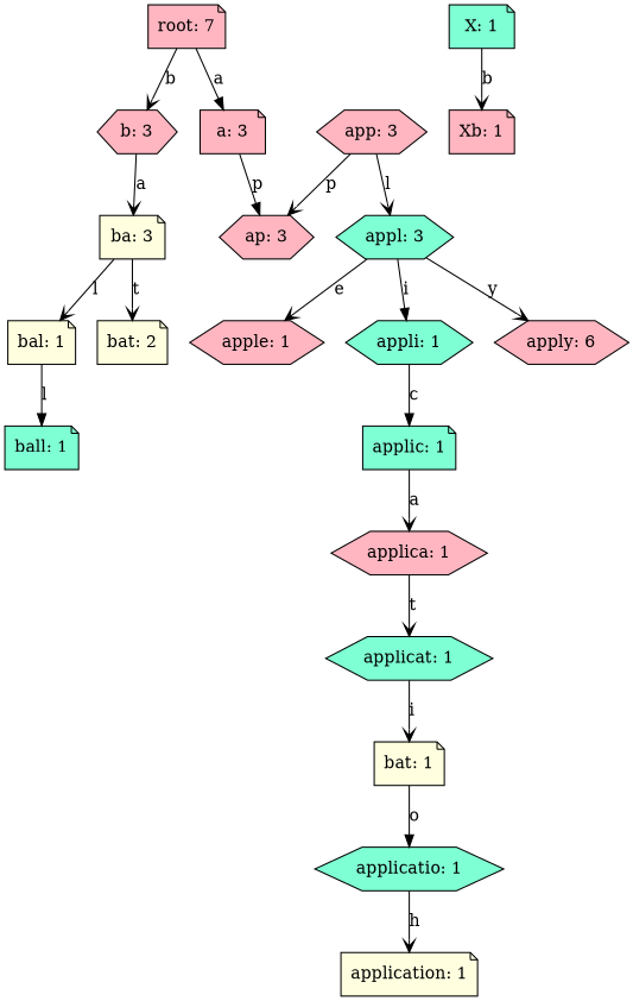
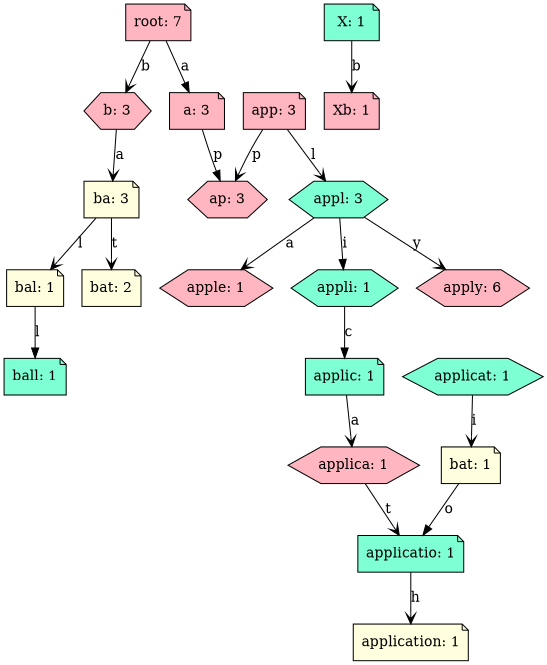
  digraph {
    node [fillcolor=lightpink shape=note style=filled]
    edge [arrowhead=vee]
    n1 [label="root: 7"]
    n2 [label="a: 3"]
    n3 [label="b: 3" shape=hexagon]
    n4 [label="ap: 3" shape=hexagon]
    n5 [fillcolor=lightyellow label="ba: 3"]
    n6 [fillcolor=aquamarine label="X: 1"]
    n7 [label="Xb: 1"]
-   n8 [label="app: 3" shape=hexagon]
+   n8 [label="app: 3"]
    n9 [fillcolor=aquamarine label="appl: 3" shape=hexagon]
    n10 [fillcolor=aquamarine label="appli: 1" shape=hexagon]
    n11 [label="apply: 6" shape=hexagon]
    n12 [label="apple: 1" shape=hexagon]
    n13 [fillcolor=aquamarine label="applic: 1"]
    n14 [label="applica: 1" shape=hexagon]
    n15 [fillcolor=aquamarine label="applicat: 1" shape=hexagon]
    n16 [fillcolor=lightyellow label="bat: 1"]
-   n17 [fillcolor=aquamarine label="applicatio: 1" shape=hexagon]
+   n17 [fillcolor=aquamarine label="applicatio: 1"]
    n18 [fillcolor=lightyellow label="application: 1"]
    n19 [fillcolor=lightyellow label="bat: 2"]
    n20 [fillcolor=lightyellow label="bal: 1"]
    n21 [fillcolor=aquamarine label="ball: 1"]
    n1 -> n2 [arrowhead=normal label=a]
    n1 -> n3 [label=b]
    n2 -> n4 [arrowhead=normal label=p]
    n3 -> n5 [label=a]
    n5 -> n19 [label=t]
    n5 -> n20 [label=l]
    n6 -> n7 [label=b]
    n8 -> n4 [label=p]
    n8 -> n9 [label=l]
    n9 -> n10 [arrowhead=normal label=i]
    n9 -> n11 [label=y]
-   n9 -> n12 [label=e]
+   n9 -> n12 [label=a]
    n10 -> n13 [arrowhead=normal label=c]
    n13 -> n14 [label=a]
-   n14 -> n15 [label=t]
+   n14 -> n17 [label=t]
    n15 -> n16 [label=i]
    n16 -> n17 [arrowhead=normal label=o]
    n17 -> n18 [label=h]
    n20 -> n21 [arrowhead=normal label=l]
  }
